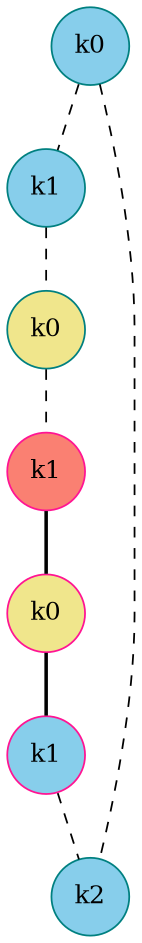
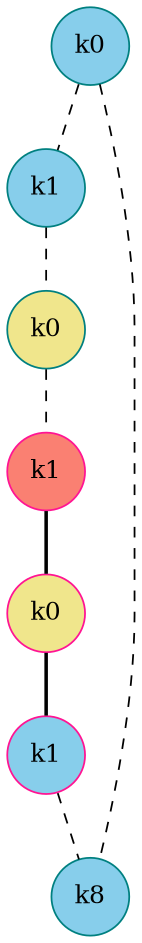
  graph {
    node [shape=circle style=filled fillcolor=skyblue color=teal]
    edge [style=dashed]
    n1 [label=k0]
    n2 [label=k1]
-   n3 [label=k2]
+   n3 [label=k8]
    n4 [label=k0 fillcolor=khaki]
    n5 [label=k1 fillcolor=salmon color=deeppink]
    n6 [label=k0 fillcolor=khaki color=deeppink]
    n7 [label=k1 color=deeppink]
    n1 -- n2
    n1 -- n3
    n2 -- n4
    n4 -- n5
    n5 -- n6 [style=bold]
    n6 -- n7 [style=bold]
    n7 -- n3
  }
